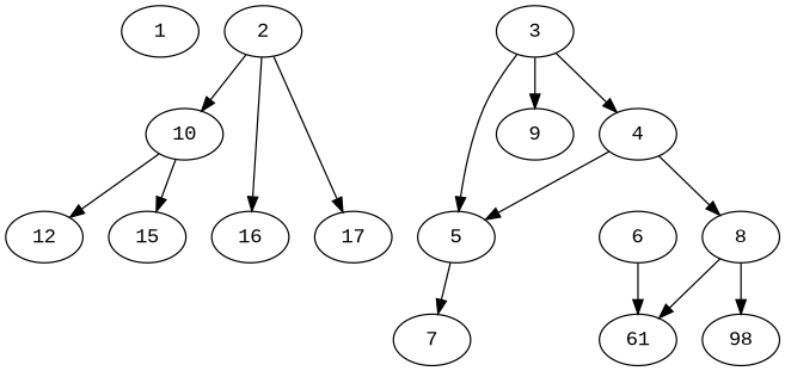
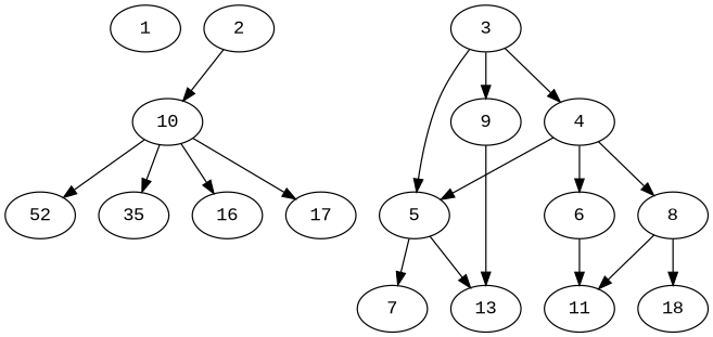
  digraph {
    fontname="Liberation Mono"
    node [fontname="Liberation Mono"]
    edge [fontname="Liberation Mono"]
    1 [alpha=24.17]
    2 [alpha=25.87]
    10 [alpha=23.17]
-   12 [alpha=35.36]
-   15 [alpha=44.42]
+   12 [alpha=35.36 label=52]
+   15 [alpha=44.42 label=35]
    16 [alpha=38.45]
    17 [alpha=20.58]
    3 [alpha=41.93]
    5 [alpha=40.41]
    9 [alpha=37.47]
    4 [alpha=39.09]
    7 [alpha=24.26]
+   13 [alpha=24.06]
    6 [alpha=46.52]
-   11 [alpha=34.60 label=61]
+   11 [alpha=34.60]
    8 [alpha=40.05]
-   18 [alpha=49.79 label=98]
+   18 [alpha=49.79]
    2 -> 10
    10 -> 12
    10 -> 15
-   2 -> 16
-   2 -> 17
+   10 -> 16
+   10 -> 17
    3 -> 5
    3 -> 9
    3 -> 4
    5 -> 7
+   5 -> 13
+   9 -> 13
    4 -> 5
+   4 -> 6
    4 -> 8
    6 -> 11
    8 -> 11
    8 -> 18
  }
